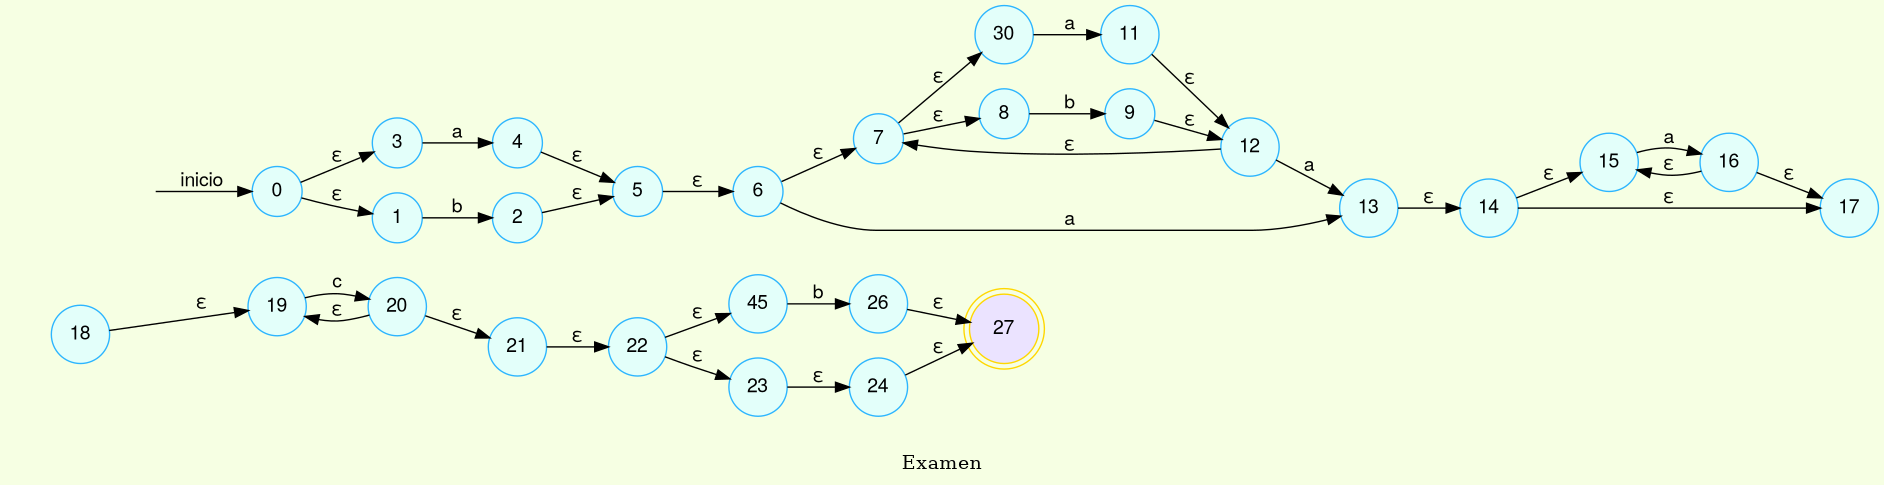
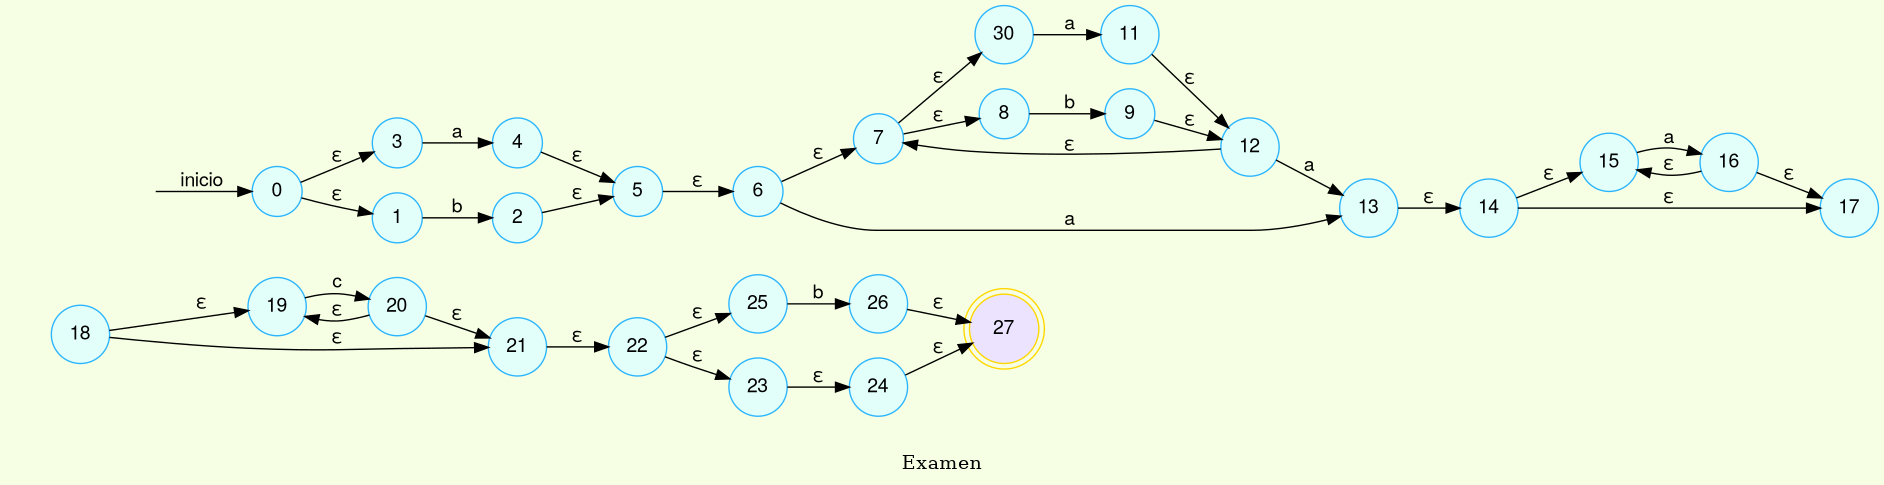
  digraph {
    bgcolor="#F6FFE3"
    label=Examen
    rankdir=LR
    node [color="#2CB5FF" fillcolor="#E3FFFA" fontname="Helvetica,Arial,sans-serif" shape=circle style=filled]
    edge [fontname="Helvetica,Arial,sans-serif"]
    27 [color=gold fillcolor="#EBE3FF" shape=doublecircle]
    flechainicio [style=invis]
    0
    3
    1
    4
    2
    5
    6
    7
    13
    n12 [label=30]
    8
    14
    11
    9
    15
    17
    12
    16
    18
    19
    21
    20
    22
-   25 [label=45]
+   25
    23
    26
    24
    flechainicio -> 0 [label=inicio]
    0 -> 3 [label="ε"]
    0 -> 1 [label="ε"]
    3 -> 4 [label=a]
    1 -> 2 [label=b]
    4 -> 5 [label="ε"]
    2 -> 5 [label="ε"]
    5 -> 6 [label="ε"]
    6 -> 7 [label="ε"]
    6 -> 13 [label=a]
    7 -> n12 [label="ε"]
    7 -> 8 [label="ε"]
    13 -> 14 [label="ε"]
    n12 -> 11 [label=a]
    8 -> 9 [label=b]
    14 -> 15 [label="ε"]
    14 -> 17 [label="ε"]
    11 -> 12 [label="ε"]
    9 -> 12 [label="ε"]
    15 -> 16 [label=a]
    12 -> 7 [label="ε"]
    12 -> 13 [label=a]
    16 -> 15 [label="ε"]
    16 -> 17 [label="ε"]
    18 -> 19 [label="ε"]
+   18 -> 21 [label="ε"]
    19 -> 20 [label=c]
    21 -> 22 [label="ε"]
    20 -> 19 [label="ε"]
    20 -> 21 [label="ε"]
    22 -> 25 [label="ε"]
    22 -> 23 [label="ε"]
    25 -> 26 [label=b]
    23 -> 24 [label="ε"]
    26 -> 27 [label="ε"]
    24 -> 27 [label="ε"]
  }
